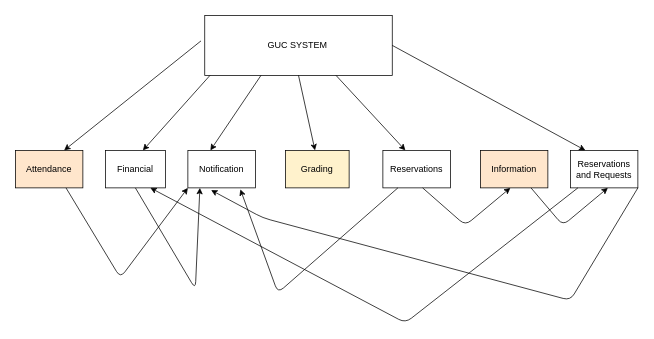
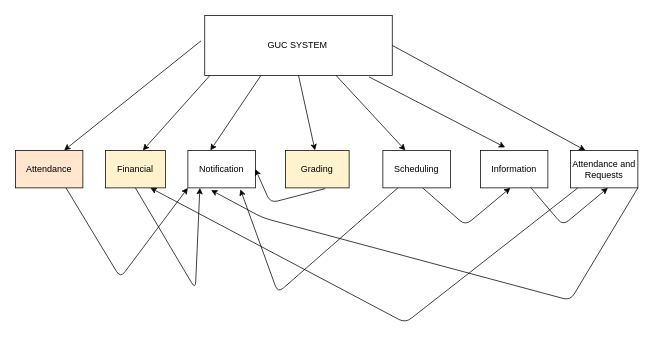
  <mxCell id="0" />
  <mxCell id="1" parent="0" />
  <mxCell id="2" value="GUC SYSTEM&amp;nbsp;" style="rounded=0;whiteSpace=wrap;html=1;" parent="1" vertex="1"><mxGeometry x="272.5" y="20" width="250" height="80" as="geometry" /></mxCell>
- <mxCell id="3" value="Financial&lt;br&gt;" style="rounded=0;whiteSpace=wrap;html=1;" parent="1" vertex="1"><mxGeometry x="140" y="200" width="80" height="50" as="geometry" /></mxCell>
+ <mxCell id="3" value="Financial&lt;br&gt;" style="rounded=0;whiteSpace=wrap;html=1;fillColor=#fff2cc;" parent="1" vertex="1"><mxGeometry x="140" y="200" width="80" height="50" as="geometry" /></mxCell>
  <mxCell id="4" value="Grading" style="rounded=0;whiteSpace=wrap;html=1;fillColor=#fff2cc;" parent="1" vertex="1"><mxGeometry x="380" y="200" width="85" height="50" as="geometry" /></mxCell>
  <mxCell id="5" value="Notification" style="rounded=0;whiteSpace=wrap;html=1;" parent="1" vertex="1"><mxGeometry x="250" y="200" width="90" height="50" as="geometry" /></mxCell>
  <mxCell id="6" value="Attendance" style="rounded=0;whiteSpace=wrap;html=1;fillColor=#ffe6cc;" parent="1" vertex="1"><mxGeometry x="20" y="200" width="90" height="50" as="geometry" /></mxCell>
- <mxCell id="7" value="Reservations and Requests" style="rounded=0;whiteSpace=wrap;html=1;" parent="1" vertex="1"><mxGeometry x="760" y="200" width="90" height="50" as="geometry" /></mxCell>
- <mxCell id="8" value="Reservations" style="rounded=0;whiteSpace=wrap;html=1;" parent="1" vertex="1"><mxGeometry x="510" y="200" width="90" height="50" as="geometry" /></mxCell>
- <mxCell id="9" value="Information&lt;br&gt;" style="rounded=0;whiteSpace=wrap;html=1;fillColor=#ffe6cc;" parent="1" vertex="1"><mxGeometry x="640" y="200" width="90" height="50" as="geometry" /></mxCell>
+ <mxCell id="7" value="Attendance and Requests" style="rounded=0;whiteSpace=wrap;html=1;" parent="1" vertex="1"><mxGeometry x="760" y="200" width="90" height="50" as="geometry" /></mxCell>
+ <mxCell id="8" value="Scheduling" style="rounded=0;whiteSpace=wrap;html=1;" parent="1" vertex="1"><mxGeometry x="510" y="200" width="90" height="50" as="geometry" /></mxCell>
+ <mxCell id="9" value="Information&lt;br&gt;" style="rounded=0;whiteSpace=wrap;html=1;" parent="1" vertex="1"><mxGeometry x="640" y="200" width="90" height="50" as="geometry" /></mxCell>
  <mxCell id="10" value="" style="endArrow=classic;html=1;entryX=0;entryY=0.5;entryDx=0;entryDy=0;exitX=-0.02;exitY=0.425;exitDx=0;exitDy=0;exitPerimeter=0;" parent="1" source="2" edge="1"><mxGeometry width="50" height="50" relative="1" as="geometry"><mxPoint x="295" y="60" as="sourcePoint" /><mxPoint x="85" y="200" as="targetPoint" /></mxGeometry></mxCell>
  <mxCell id="11" value="" style="endArrow=classic;html=1;entryX=0.12;entryY=1.075;entryDx=0;entryDy=0;entryPerimeter=0;exitX=0.028;exitY=1;exitDx=0;exitDy=0;exitPerimeter=0;" parent="1" source="2" edge="1"><mxGeometry width="50" height="50" relative="1" as="geometry"><mxPoint x="290" y="150" as="sourcePoint" /><mxPoint x="190" y="200" as="targetPoint" /></mxGeometry></mxCell>
  <mxCell id="12" value="" style="endArrow=classic;html=1;exitX=0.3;exitY=1;exitDx=0;exitDy=0;exitPerimeter=0;" parent="1" source="2" edge="1"><mxGeometry width="50" height="50" relative="1" as="geometry"><mxPoint x="330" y="150" as="sourcePoint" /><mxPoint x="280" y="200" as="targetPoint" /></mxGeometry></mxCell>
  <mxCell id="13" value="" style="endArrow=classic;html=1;entryX=0.5;entryY=1;entryDx=0;entryDy=0;exitX=0.5;exitY=1;exitDx=0;exitDy=0;" parent="1" source="2" edge="1"><mxGeometry width="50" height="50" relative="1" as="geometry"><mxPoint x="419.5" y="100" as="sourcePoint" /><mxPoint x="419.5" y="200" as="targetPoint" /></mxGeometry></mxCell>
  <mxCell id="14" value="" style="endArrow=classic;html=1;entryX=0.7;entryY=1;entryDx=0;entryDy=0;entryPerimeter=0;exitX=0.7;exitY=1;exitDx=0;exitDy=0;exitPerimeter=0;" parent="1" source="2" edge="1"><mxGeometry width="50" height="50" relative="1" as="geometry"><mxPoint x="470" y="100" as="sourcePoint" /><mxPoint x="540" y="200" as="targetPoint" /></mxGeometry></mxCell>
+ <mxCell id="15" value="" style="endArrow=classic;html=1;entryX=0.367;entryY=-0.08;entryDx=0;entryDy=0;entryPerimeter=0;exitX=0.876;exitY=1.025;exitDx=0;exitDy=0;exitPerimeter=0;" parent="1" source="2" target="9" edge="1"><mxGeometry width="50" height="50" relative="1" as="geometry"><mxPoint x="710" y="150" as="sourcePoint" /><mxPoint x="660" y="200" as="targetPoint" /></mxGeometry></mxCell>
  <mxCell id="16" value="" style="endArrow=classic;html=1;entryX=1;entryY=0.5;entryDx=0;entryDy=0;exitX=1;exitY=0.5;exitDx=0;exitDy=0;" parent="1" source="2" edge="1"><mxGeometry width="50" height="50" relative="1" as="geometry"><mxPoint x="830" y="150" as="sourcePoint" /><mxPoint x="780" y="200" as="targetPoint" /></mxGeometry></mxCell>
+ <mxCell id="17" value="" style="endArrow=classic;html=1;entryX=1;entryY=0.5;entryDx=0;entryDy=0;exitX=0.624;exitY=1.02;exitDx=0;exitDy=0;exitPerimeter=0;" parent="1" source="4" target="5" edge="1"><mxGeometry width="50" height="50" relative="1" as="geometry"><mxPoint x="450" y="260" as="sourcePoint" /><mxPoint x="460" y="220" as="targetPoint" /><Array as="points"><mxPoint x="360" y="270" /></Array></mxGeometry></mxCell>
  <mxCell id="18" value="" style="endArrow=classic;html=1;exitX=0.75;exitY=1;exitDx=0;exitDy=0;" parent="1" source="9" edge="1"><mxGeometry width="50" height="50" relative="1" as="geometry"><mxPoint x="750" y="310" as="sourcePoint" /><mxPoint x="810" y="250" as="targetPoint" /><Array as="points"><mxPoint x="750" y="300" /></Array></mxGeometry></mxCell>
  <mxCell id="19" value="" style="endArrow=classic;html=1;exitX=0.25;exitY=1;exitDx=0;exitDy=0;entryX=0.344;entryY=1.06;entryDx=0;entryDy=0;entryPerimeter=0;" parent="1" target="5" edge="1"><mxGeometry width="50" height="50" relative="1" as="geometry"><mxPoint x="850" y="250" as="sourcePoint" /><mxPoint x="270" y="260" as="targetPoint" /><Array as="points"><mxPoint x="760" y="400" /><mxPoint x="350" y="290" /></Array></mxGeometry></mxCell>
  <mxCell id="20" value="" style="endArrow=classic;html=1;exitX=0.75;exitY=1;exitDx=0;exitDy=0;entryX=0.75;entryY=1;entryDx=0;entryDy=0;" parent="1" target="3" edge="1"><mxGeometry width="50" height="50" relative="1" as="geometry"><mxPoint x="770" y="250" as="sourcePoint" /><mxPoint x="720" y="300" as="targetPoint" /><Array as="points"><mxPoint x="540" y="430" /></Array></mxGeometry></mxCell>
  <mxCell id="21" value="" style="endArrow=classic;html=1;" parent="1" edge="1"><mxGeometry width="50" height="50" relative="1" as="geometry"><mxPoint x="180" y="250" as="sourcePoint" /><mxPoint x="266" y="250" as="targetPoint" /><Array as="points"><mxPoint x="260" y="385" /></Array></mxGeometry></mxCell>
  <mxCell id="22" value="" style="endArrow=classic;html=1;exitX=0.75;exitY=1;exitDx=0;exitDy=0;" parent="1" source="6" edge="1"><mxGeometry width="50" height="50" relative="1" as="geometry"><mxPoint x="200" y="300" as="sourcePoint" /><mxPoint x="250" y="250" as="targetPoint" /><Array as="points"><mxPoint x="160" y="370" /></Array></mxGeometry></mxCell>
  <mxCell id="23" value="" style="endArrow=classic;html=1;exitX=0.589;exitY=1;exitDx=0;exitDy=0;exitPerimeter=0;entryX=0.589;entryY=1;entryDx=0;entryDy=0;entryPerimeter=0;" parent="1" source="8" edge="1"><mxGeometry width="50" height="50" relative="1" as="geometry"><mxPoint x="630" y="300" as="sourcePoint" /><mxPoint x="680" y="250" as="targetPoint" /><Array as="points"><mxPoint x="620" y="300" /></Array></mxGeometry></mxCell>
  <mxCell id="24" value="" style="endArrow=classic;html=1;exitX=0.75;exitY=1;exitDx=0;exitDy=0;" parent="1" edge="1"><mxGeometry width="50" height="50" relative="1" as="geometry"><mxPoint x="530" y="250" as="sourcePoint" /><mxPoint x="320" y="252" as="targetPoint" /><Array as="points"><mxPoint x="370" y="390" /></Array></mxGeometry></mxCell>
